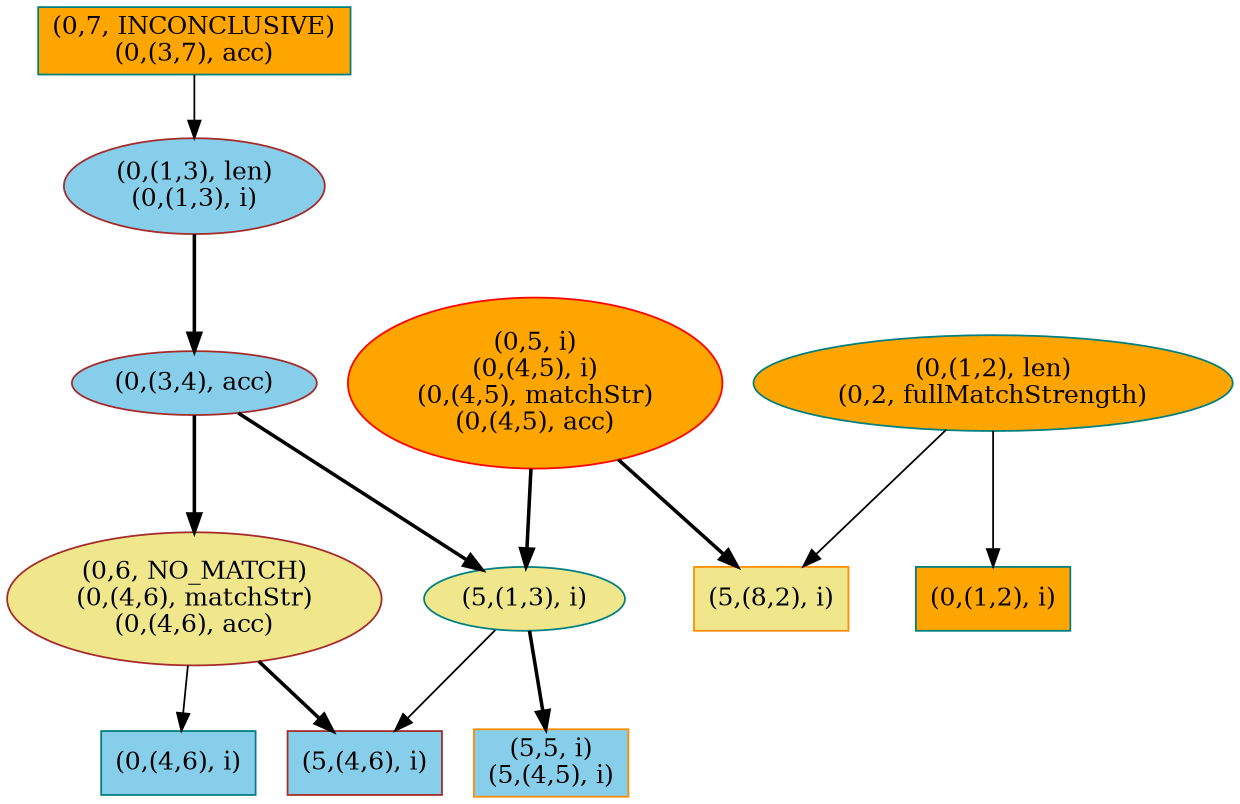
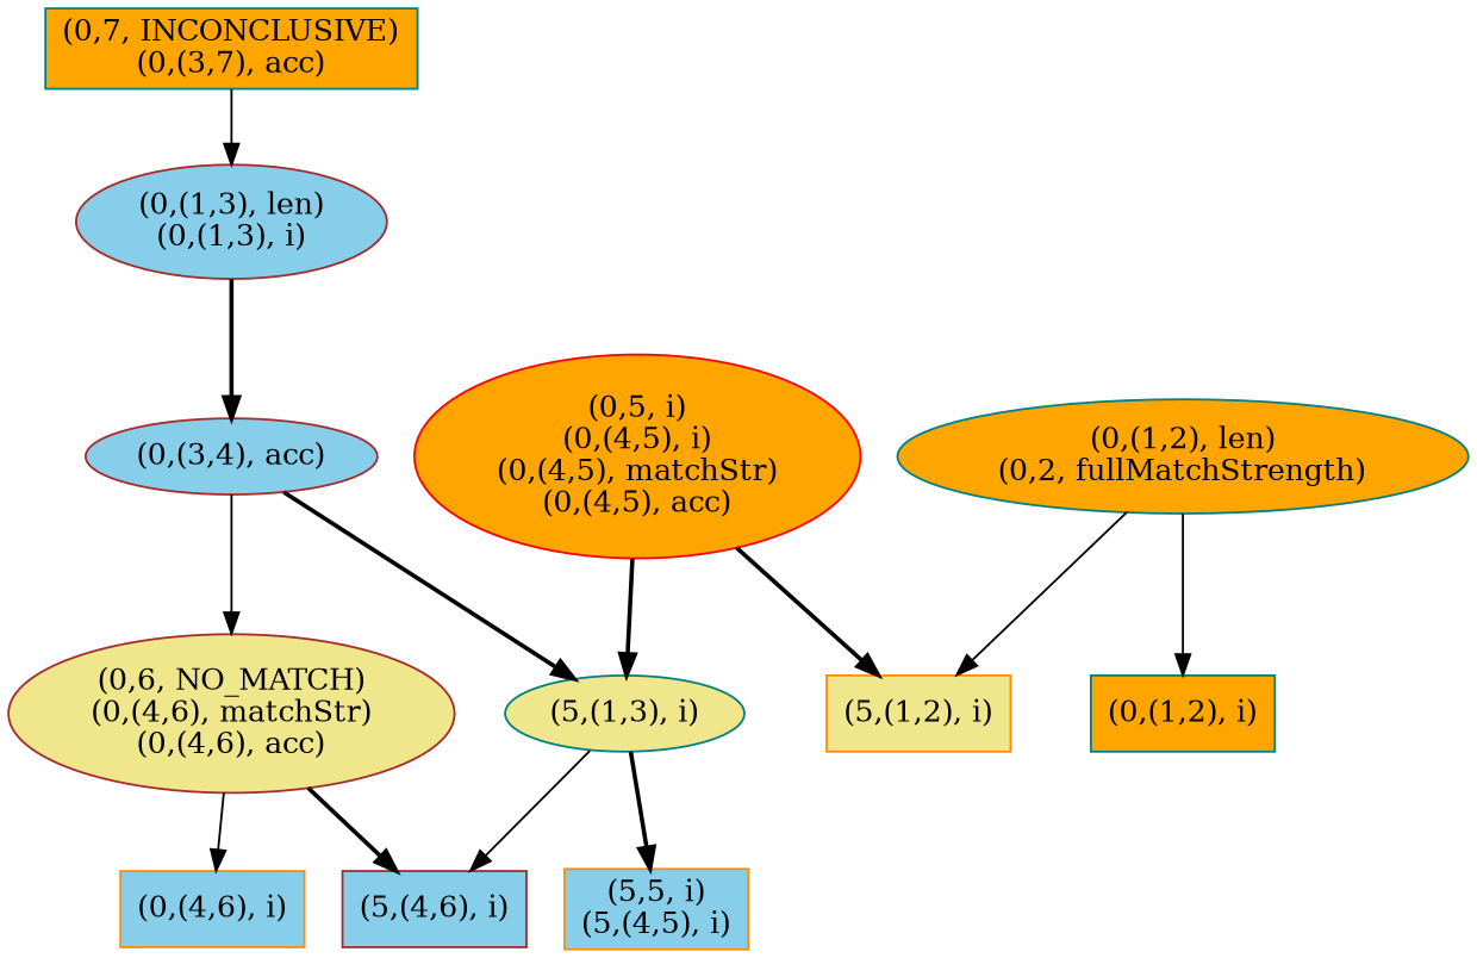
  digraph {
    node [color=teal fillcolor=skyblue style=filled]
    edge [style=bold]
    n1 [fillcolor=orange label="(0,7, INCONCLUSIVE)\n(0,(3,7), acc)" shape=box]
    n2 [color=brown label="(0,(1,3), len)\n(0,(1,3), i)"]
-   n3 [label="(0,(4,6), i)" shape=box]
+   n3 [color=darkorange label="(0,(4,6), i)" shape=box]
    n4 [color=brown label="(5,(4,6), i)" shape=box]
    n5 [color=brown fillcolor=khaki label="(0,6, NO_MATCH)\n(0,(4,6), matchStr)\n(0,(4,6), acc)"]
    n6 [color=darkorange label="(5,5, i)\n(5,(4,5), i)" shape=box]
    n7 [fillcolor=khaki label="(5,(1,3), i)"]
-   n8 [color=darkorange fillcolor=khaki label="(5,(8,2), i)" shape=box]
+   n8 [color=darkorange fillcolor=khaki label="(5,(1,2), i)" shape=box]
    n9 [color=red fillcolor=orange label="(0,5, i)\n(0,(4,5), i)\n(0,(4,5), matchStr)\n(0,(4,5), acc)"]
    n10 [color=brown label="(0,(3,4), acc)"]
    n11 [fillcolor=orange label="(0,(1,2), i)" shape=box]
    n12 [fillcolor=orange label="(0,(1,2), len)\n(0,2, fullMatchStrength)"]
    n1 -> n2 [style=solid]
    n2 -> n10
    n5 -> n3 [style=solid]
    n5 -> n4
    n7 -> n4 [style=solid]
    n7 -> n6
    n9 -> n7
    n9 -> n8
-   n10 -> n5
+   n10 -> n5 [style=solid]
    n10 -> n7
    n12 -> n8 [style=solid]
    n12 -> n11 [style=solid]
  }
